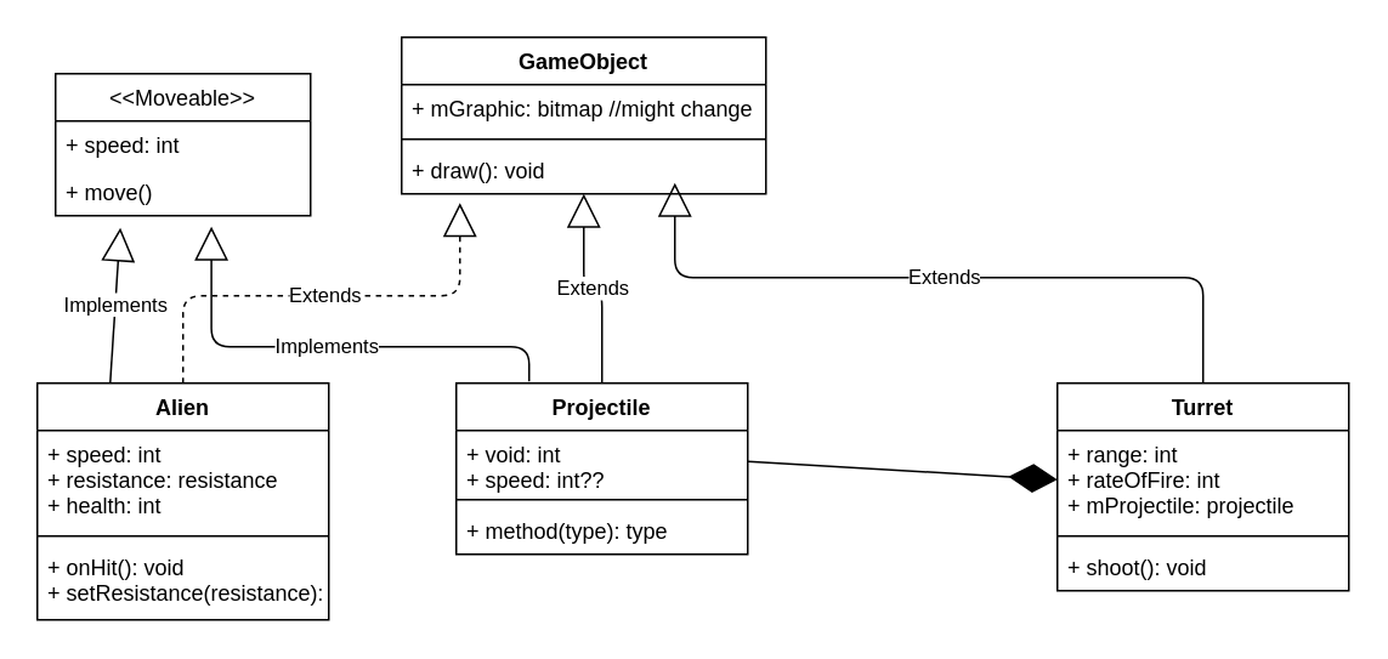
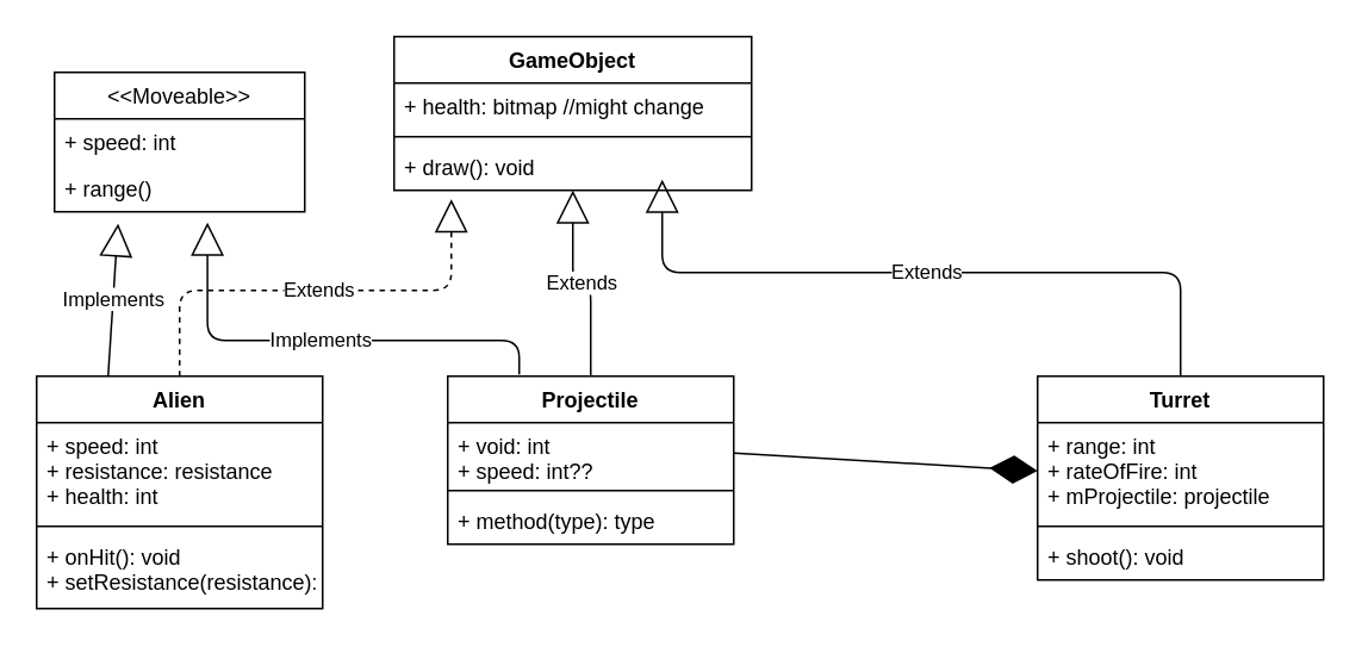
  <mxCell id="0" />
  <mxCell id="1" parent="0" />
  <mxCell id="2" value="GameObject" style="swimlane;fontStyle=1;align=center;verticalAlign=top;childLayout=stackLayout;horizontal=1;startSize=26;horizontalStack=0;resizeParent=1;resizeParentMax=0;resizeLast=0;collapsible=1;marginBottom=0;" vertex="1" parent="1"><mxGeometry x="220" y="20" width="200" height="86" as="geometry" /></mxCell>
- <mxCell id="3" value="+ mGraphic: bitmap //might change" style="text;strokeColor=none;fillColor=none;align=left;verticalAlign=top;spacingLeft=4;spacingRight=4;overflow=hidden;rotatable=0;points=[[0,0.5],[1,0.5]];portConstraint=eastwest;" vertex="1" parent="2"><mxGeometry y="26" width="200" height="26" as="geometry" /></mxCell>
+ <mxCell id="3" value="+ health: bitmap //might change" style="text;strokeColor=none;fillColor=none;align=left;verticalAlign=top;spacingLeft=4;spacingRight=4;overflow=hidden;rotatable=0;points=[[0,0.5],[1,0.5]];portConstraint=eastwest;" vertex="1" parent="2"><mxGeometry y="26" width="200" height="26" as="geometry" /></mxCell>
  <mxCell id="4" value="" style="line;strokeWidth=1;fillColor=none;align=left;verticalAlign=middle;spacingTop=-1;spacingLeft=3;spacingRight=3;rotatable=0;labelPosition=right;points=[];portConstraint=eastwest;" vertex="1" parent="2"><mxGeometry y="52" width="200" height="8" as="geometry" /></mxCell>
  <mxCell id="5" value="+ draw(): void" style="text;strokeColor=none;fillColor=none;align=left;verticalAlign=top;spacingLeft=4;spacingRight=4;overflow=hidden;rotatable=0;points=[[0,0.5],[1,0.5]];portConstraint=eastwest;" vertex="1" parent="2"><mxGeometry y="60" width="200" height="26" as="geometry" /></mxCell>
  <mxCell id="6" value="Alien" style="swimlane;fontStyle=1;align=center;verticalAlign=top;childLayout=stackLayout;horizontal=1;startSize=26;horizontalStack=0;resizeParent=1;resizeParentMax=0;resizeLast=0;collapsible=1;marginBottom=0;" vertex="1" parent="1"><mxGeometry x="20" y="210" width="160" height="130" as="geometry" /></mxCell>
  <mxCell id="7" value="+ speed: int&#10;+ resistance: resistance&#10;+ health: int" style="text;strokeColor=none;fillColor=none;align=left;verticalAlign=top;spacingLeft=4;spacingRight=4;overflow=hidden;rotatable=0;points=[[0,0.5],[1,0.5]];portConstraint=eastwest;" vertex="1" parent="6"><mxGeometry y="26" width="160" height="54" as="geometry" /></mxCell>
  <mxCell id="8" value="" style="line;strokeWidth=1;fillColor=none;align=left;verticalAlign=middle;spacingTop=-1;spacingLeft=3;spacingRight=3;rotatable=0;labelPosition=right;points=[];portConstraint=eastwest;" vertex="1" parent="6"><mxGeometry y="80" width="160" height="8" as="geometry" /></mxCell>
  <mxCell id="9" value="+ onHit(): void&#10;+ setResistance(resistance): void" style="text;strokeColor=none;fillColor=none;align=left;verticalAlign=top;spacingLeft=4;spacingRight=4;overflow=hidden;rotatable=0;points=[[0,0.5],[1,0.5]];portConstraint=eastwest;" vertex="1" parent="6"><mxGeometry y="88" width="160" height="42" as="geometry" /></mxCell>
  <mxCell id="10" value="Projectile" style="swimlane;fontStyle=1;align=center;verticalAlign=top;childLayout=stackLayout;horizontal=1;startSize=26;horizontalStack=0;resizeParent=1;resizeParentMax=0;resizeLast=0;collapsible=1;marginBottom=0;" vertex="1" parent="1"><mxGeometry x="250" y="210" width="160" height="94" as="geometry" /></mxCell>
  <mxCell id="11" value="+ void: int&#10;+ speed: int?? " style="text;strokeColor=none;fillColor=none;align=left;verticalAlign=top;spacingLeft=4;spacingRight=4;overflow=hidden;rotatable=0;points=[[0,0.5],[1,0.5]];portConstraint=eastwest;" vertex="1" parent="10"><mxGeometry y="26" width="160" height="34" as="geometry" /></mxCell>
  <mxCell id="12" value="" style="line;strokeWidth=1;fillColor=none;align=left;verticalAlign=middle;spacingTop=-1;spacingLeft=3;spacingRight=3;rotatable=0;labelPosition=right;points=[];portConstraint=eastwest;" vertex="1" parent="10"><mxGeometry y="60" width="160" height="8" as="geometry" /></mxCell>
  <mxCell id="13" value="+ method(type): type" style="text;strokeColor=none;fillColor=none;align=left;verticalAlign=top;spacingLeft=4;spacingRight=4;overflow=hidden;rotatable=0;points=[[0,0.5],[1,0.5]];portConstraint=eastwest;" vertex="1" parent="10"><mxGeometry y="68" width="160" height="26" as="geometry" /></mxCell>
  <mxCell id="14" value="Turret&#10;" style="swimlane;fontStyle=1;align=center;verticalAlign=top;childLayout=stackLayout;horizontal=1;startSize=26;horizontalStack=0;resizeParent=1;resizeParentMax=0;resizeLast=0;collapsible=1;marginBottom=0;" vertex="1" parent="1"><mxGeometry x="580" y="210" width="160" height="114" as="geometry" /></mxCell>
  <mxCell id="15" value="+ range: int&#10;+ rateOfFire: int&#10;+ mProjectile: projectile" style="text;strokeColor=none;fillColor=none;align=left;verticalAlign=top;spacingLeft=4;spacingRight=4;overflow=hidden;rotatable=0;points=[[0,0.5],[1,0.5]];portConstraint=eastwest;" vertex="1" parent="14"><mxGeometry y="26" width="160" height="54" as="geometry" /></mxCell>
  <mxCell id="16" value="" style="line;strokeWidth=1;fillColor=none;align=left;verticalAlign=middle;spacingTop=-1;spacingLeft=3;spacingRight=3;rotatable=0;labelPosition=right;points=[];portConstraint=eastwest;" vertex="1" parent="14"><mxGeometry y="80" width="160" height="8" as="geometry" /></mxCell>
  <mxCell id="17" value="+ shoot(): void" style="text;strokeColor=none;fillColor=none;align=left;verticalAlign=top;spacingLeft=4;spacingRight=4;overflow=hidden;rotatable=0;points=[[0,0.5],[1,0.5]];portConstraint=eastwest;" vertex="1" parent="14"><mxGeometry y="88" width="160" height="26" as="geometry" /></mxCell>
  <mxCell id="18" value="Extends" style="endArrow=block;endSize=16;endFill=0;html=1;exitX=0.5;exitY=0;exitDx=0;exitDy=0;edgeStyle=orthogonalEdgeStyle;" edge="1" parent="1" source="10" target="5"><mxGeometry width="160" relative="1" as="geometry"><mxPoint x="250" y="240" as="sourcePoint" /><mxPoint x="410" y="240" as="targetPoint" /><Array as="points"><mxPoint x="330" y="158" /><mxPoint x="320" y="158" /></Array></mxGeometry></mxCell>
  <mxCell id="19" value="Extends" style="endArrow=block;endSize=16;endFill=0;html=1;edgeStyle=orthogonalEdgeStyle;exitX=0.5;exitY=0;exitDx=0;exitDy=0;" edge="1" parent="1" source="14"><mxGeometry width="160" relative="1" as="geometry"><mxPoint x="660" y="152" as="sourcePoint" /><mxPoint x="370" y="100" as="targetPoint" /><Array as="points"><mxPoint x="660" y="152" /><mxPoint x="370" y="152" /></Array></mxGeometry></mxCell>
  <mxCell id="20" value="Extends" style="endArrow=block;endSize=16;endFill=0;html=1;edgeStyle=orthogonalEdgeStyle;exitX=0.5;exitY=0;exitDx=0;exitDy=0;entryX=0.16;entryY=1.192;entryDx=0;entryDy=0;entryPerimeter=0;dashed=1;" edge="1" parent="1" source="6" target="5"><mxGeometry width="160" relative="1" as="geometry"><mxPoint x="670" y="220" as="sourcePoint" /><mxPoint x="380" y="110" as="targetPoint" /><Array as="points"><mxPoint x="100" y="162" /><mxPoint x="252" y="162" /></Array></mxGeometry></mxCell>
  <mxCell id="21" value="" style="endArrow=diamondThin;endFill=1;endSize=24;html=1;exitX=1;exitY=0.5;exitDx=0;exitDy=0;entryX=0;entryY=0.5;entryDx=0;entryDy=0;" edge="1" parent="1" source="11" target="15"><mxGeometry width="160" relative="1" as="geometry"><mxPoint x="250" y="240" as="sourcePoint" /><mxPoint x="490" y="270" as="targetPoint" /></mxGeometry></mxCell>
  <mxCell id="22" value="Implements" style="endArrow=block;endSize=16;endFill=0;html=1;entryX=0.254;entryY=1.023;entryDx=0;entryDy=0;entryPerimeter=0;exitX=0.25;exitY=0;exitDx=0;exitDy=0;" edge="1" parent="1" source="6"><mxGeometry width="160" relative="1" as="geometry"><mxPoint x="250" y="240" as="sourcePoint" /><mxPoint x="65.56" y="124.598" as="targetPoint" /></mxGeometry></mxCell>
  <mxCell id="23" value="Implements" style="endArrow=block;endSize=16;endFill=0;html=1;entryX=0.254;entryY=1.023;entryDx=0;entryDy=0;entryPerimeter=0;edgeStyle=elbowEdgeStyle;elbow=vertical;" edge="1" parent="1"><mxGeometry width="160" relative="1" as="geometry"><mxPoint x="290" y="209" as="sourcePoint" /><mxPoint x="115.56" y="123.998" as="targetPoint" /><Array as="points"><mxPoint x="370" y="190" /></Array></mxGeometry></mxCell>
  <mxCell id="24" value="&lt;&lt;Moveable&gt;&gt;" style="swimlane;fontStyle=0;childLayout=stackLayout;horizontal=1;startSize=26;fillColor=none;horizontalStack=0;resizeParent=1;resizeParentMax=0;resizeLast=0;collapsible=1;marginBottom=0;" vertex="1" parent="1"><mxGeometry x="30" y="40" width="140" height="78" as="geometry" /></mxCell>
  <mxCell id="25" value="+ speed: int" style="text;strokeColor=none;fillColor=none;align=left;verticalAlign=top;spacingLeft=4;spacingRight=4;overflow=hidden;rotatable=0;points=[[0,0.5],[1,0.5]];portConstraint=eastwest;" vertex="1" parent="24"><mxGeometry y="26" width="140" height="26" as="geometry" /></mxCell>
- <mxCell id="26" value="+ move()" style="text;strokeColor=none;fillColor=none;align=left;verticalAlign=top;spacingLeft=4;spacingRight=4;overflow=hidden;rotatable=0;points=[[0,0.5],[1,0.5]];portConstraint=eastwest;" vertex="1" parent="24"><mxGeometry y="52" width="140" height="26" as="geometry" /></mxCell>
+ <mxCell id="26" value="+ range()" style="text;strokeColor=none;fillColor=none;align=left;verticalAlign=top;spacingLeft=4;spacingRight=4;overflow=hidden;rotatable=0;points=[[0,0.5],[1,0.5]];portConstraint=eastwest;" vertex="1" parent="24"><mxGeometry y="52" width="140" height="26" as="geometry" /></mxCell>
